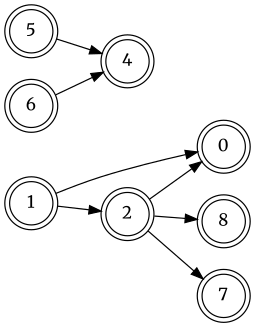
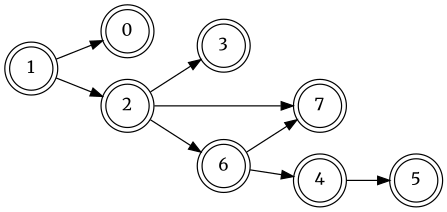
  digraph {
    fontname=Merriweather
    rankdir=LR
    node [fontname=Merriweather shape=doublecircle]
    edge [fontname=Merriweather]
    1
    0
    2
-   3 [label=8]
+   3
    7
    4
    5
    6
    1 -> 0
    1 -> 2
-   2 -> 0
+   2 -> 6
    2 -> 3
    2 -> 7
-   5 -> 4
+   4 -> 5
+   6 -> 7
    6 -> 4
  }
